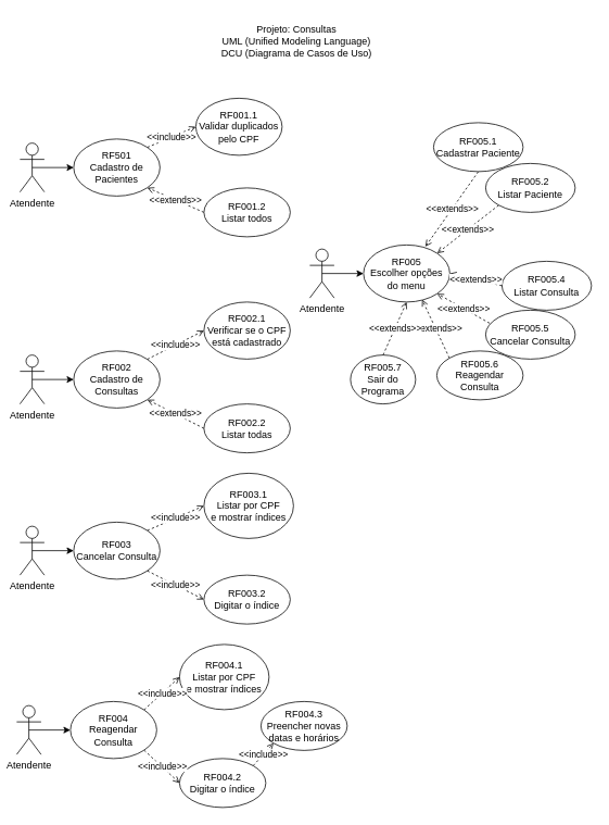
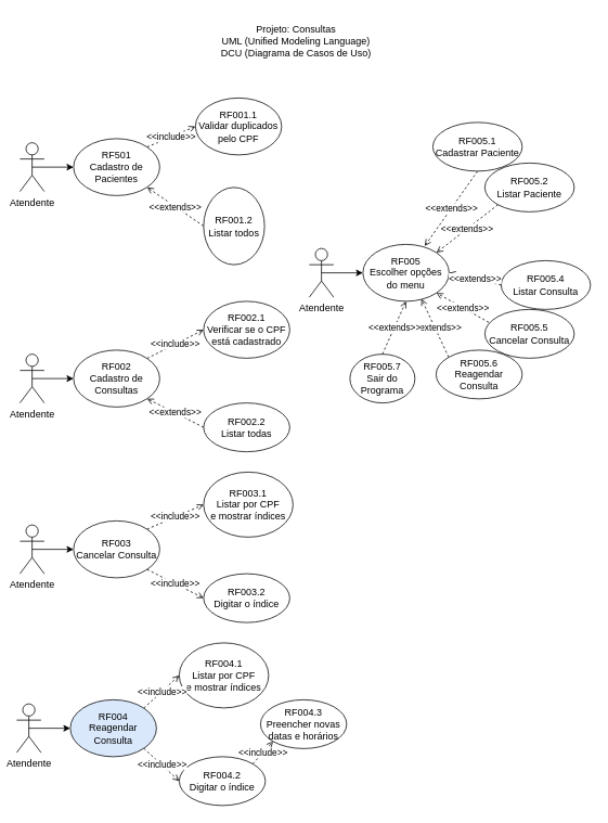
  <mxCell id="0" />
  <mxCell id="1" parent="0" />
  <mxCell id="2" value="&lt;div&gt;Projeto: Consultas&lt;/div&gt;UML (Unified Modeling Language)&lt;div&gt;DCU (Diagrama de Casos de Uso)&lt;/div&gt;" style="text;html=1;align=center;verticalAlign=middle;whiteSpace=wrap;rounded=0;" vertex="1" parent="1"><mxGeometry x="254" y="20" width="220" height="60" as="geometry" /></mxCell>
  <mxCell id="3" style="rounded=0;orthogonalLoop=1;jettySize=auto;html=1;exitX=0.5;exitY=0.5;exitDx=0;exitDy=0;exitPerimeter=0;entryX=0;entryY=0.5;entryDx=0;entryDy=0;" edge="1" parent="1" source="4" target="5"><mxGeometry relative="1" as="geometry" /></mxCell>
  <mxCell id="4" value="Atendente" style="shape=umlActor;verticalLabelPosition=bottom;verticalAlign=top;html=1;" vertex="1" parent="1"><mxGeometry x="24" y="175" width="30" height="60" as="geometry" /></mxCell>
  <mxCell id="5" value="RF501&lt;div&gt;Cadastro de Pacientes&lt;/div&gt;" style="ellipse;whiteSpace=wrap;html=1;" vertex="1" parent="1"><mxGeometry x="90" y="170" width="106" height="70" as="geometry" /></mxCell>
  <mxCell id="6" value="&lt;div&gt;RF001.1&lt;/div&gt;Validar duplicados pelo CPF" style="ellipse;whiteSpace=wrap;html=1;" vertex="1" parent="1"><mxGeometry x="240" y="120" width="106" height="70" as="geometry" /></mxCell>
  <mxCell id="7" value="&amp;lt;&amp;lt;extends&amp;gt;&amp;gt;" style="rounded=0;orthogonalLoop=1;jettySize=auto;html=1;exitX=0;exitY=0.5;exitDx=0;exitDy=0;entryX=1;entryY=1;entryDx=0;entryDy=0;dashed=1;endArrow=open;endFill=0;" edge="1" parent="1" source="8" target="5"><mxGeometry relative="1" as="geometry" /></mxCell>
- <mxCell id="8" value="RF001.2&lt;div&gt;Listar todos&lt;/div&gt;" style="ellipse;whiteSpace=wrap;html=1;" vertex="1" parent="1"><mxGeometry x="250" y="230" width="106" height="60" as="geometry" /></mxCell>
+ <mxCell id="8" value="RF001.2&lt;div&gt;Listar todos&lt;/div&gt;" style="ellipse;whiteSpace=wrap;html=1;" vertex="1" parent="1"><mxGeometry x="250" y="230" width="75" height="95" as="geometry" /></mxCell>
  <mxCell id="9" value="&amp;lt;&amp;lt;include&amp;gt;&amp;gt;" style="rounded=0;orthogonalLoop=1;jettySize=auto;html=1;exitX=1;exitY=0;exitDx=0;exitDy=0;entryX=0;entryY=0.5;entryDx=0;entryDy=0;dashed=1;endArrow=open;endFill=0;" edge="1" parent="1" source="5" target="6"><mxGeometry relative="1" as="geometry"><mxPoint x="260" y="290" as="sourcePoint" /><mxPoint x="190" y="240" as="targetPoint" /></mxGeometry></mxCell>
  <mxCell id="10" style="rounded=0;orthogonalLoop=1;jettySize=auto;html=1;exitX=0.5;exitY=0.5;exitDx=0;exitDy=0;exitPerimeter=0;entryX=0;entryY=0.5;entryDx=0;entryDy=0;" edge="1" source="11" target="12" parent="1"><mxGeometry relative="1" as="geometry" /></mxCell>
  <mxCell id="11" value="Atendente" style="shape=umlActor;verticalLabelPosition=bottom;verticalAlign=top;html=1;" vertex="1" parent="1"><mxGeometry x="24" y="435" width="30" height="60" as="geometry" /></mxCell>
  <mxCell id="12" value="RF002&lt;div&gt;Cadastro de Consultas&lt;/div&gt;" style="ellipse;whiteSpace=wrap;html=1;" vertex="1" parent="1"><mxGeometry x="90" y="430" width="106" height="70" as="geometry" /></mxCell>
  <mxCell id="13" value="&lt;div&gt;RF002.1&lt;/div&gt;Verificar se o CPF&lt;div&gt;está cadastrado&lt;/div&gt;" style="ellipse;whiteSpace=wrap;html=1;" vertex="1" parent="1"><mxGeometry x="250" y="370" width="106" height="70" as="geometry" /></mxCell>
  <mxCell id="14" value="&amp;lt;&amp;lt;extends&amp;gt;&amp;gt;" style="rounded=0;orthogonalLoop=1;jettySize=auto;html=1;exitX=0;exitY=0.5;exitDx=0;exitDy=0;entryX=1;entryY=1;entryDx=0;entryDy=0;dashed=1;endArrow=open;endFill=0;" edge="1" source="15" target="12" parent="1"><mxGeometry relative="1" as="geometry" /></mxCell>
  <mxCell id="15" value="RF002.2&lt;div&gt;Listar todas&lt;/div&gt;" style="ellipse;whiteSpace=wrap;html=1;" vertex="1" parent="1"><mxGeometry x="250" y="495" width="106" height="60" as="geometry" /></mxCell>
  <mxCell id="16" value="&amp;lt;&amp;lt;include&amp;gt;&amp;gt;" style="rounded=0;orthogonalLoop=1;jettySize=auto;html=1;exitX=1;exitY=0;exitDx=0;exitDy=0;entryX=0;entryY=0.5;entryDx=0;entryDy=0;dashed=1;endArrow=open;endFill=0;" edge="1" source="12" target="13" parent="1"><mxGeometry relative="1" as="geometry"><mxPoint x="260" y="550" as="sourcePoint" /><mxPoint x="190" y="500" as="targetPoint" /></mxGeometry></mxCell>
  <mxCell id="17" style="rounded=0;orthogonalLoop=1;jettySize=auto;html=1;exitX=0.5;exitY=0.5;exitDx=0;exitDy=0;exitPerimeter=0;entryX=0;entryY=0.5;entryDx=0;entryDy=0;" edge="1" source="18" target="19" parent="1"><mxGeometry relative="1" as="geometry" /></mxCell>
  <mxCell id="18" value="Atendente" style="shape=umlActor;verticalLabelPosition=bottom;verticalAlign=top;html=1;" vertex="1" parent="1"><mxGeometry x="24" y="645" width="30" height="60" as="geometry" /></mxCell>
  <mxCell id="19" value="RF003&lt;div&gt;Cancelar Consulta&lt;/div&gt;" style="ellipse;whiteSpace=wrap;html=1;" vertex="1" parent="1"><mxGeometry x="90" y="640" width="106" height="70" as="geometry" /></mxCell>
  <mxCell id="20" value="&lt;div&gt;RF003.1&lt;/div&gt;Listar por CPF&lt;div&gt;e mostrar índices&lt;/div&gt;" style="ellipse;whiteSpace=wrap;html=1;" vertex="1" parent="1"><mxGeometry x="250" y="580" width="110" height="80" as="geometry" /></mxCell>
  <mxCell id="21" value="RF003.2&lt;div&gt;Digitar o índice&lt;/div&gt;" style="ellipse;whiteSpace=wrap;html=1;" vertex="1" parent="1"><mxGeometry x="250" y="705" width="106" height="60" as="geometry" /></mxCell>
  <mxCell id="22" value="&amp;lt;&amp;lt;include&amp;gt;&amp;gt;" style="rounded=0;orthogonalLoop=1;jettySize=auto;html=1;exitX=1;exitY=0;exitDx=0;exitDy=0;entryX=0;entryY=0.5;entryDx=0;entryDy=0;dashed=1;endArrow=open;endFill=0;" edge="1" source="19" target="20" parent="1"><mxGeometry relative="1" as="geometry"><mxPoint x="260" y="760" as="sourcePoint" /><mxPoint x="190" y="710" as="targetPoint" /></mxGeometry></mxCell>
  <mxCell id="23" value="&amp;lt;&amp;lt;include&amp;gt;&amp;gt;" style="rounded=0;orthogonalLoop=1;jettySize=auto;html=1;exitX=1;exitY=1;exitDx=0;exitDy=0;entryX=0;entryY=0.5;entryDx=0;entryDy=0;dashed=1;endArrow=open;endFill=0;" edge="1" parent="1" source="19" target="21"><mxGeometry relative="1" as="geometry"><mxPoint x="190" y="660" as="sourcePoint" /><mxPoint x="260" y="630" as="targetPoint" /></mxGeometry></mxCell>
  <mxCell id="24" style="rounded=0;orthogonalLoop=1;jettySize=auto;html=1;exitX=0.5;exitY=0.5;exitDx=0;exitDy=0;exitPerimeter=0;entryX=0;entryY=0.5;entryDx=0;entryDy=0;" edge="1" source="25" target="26" parent="1"><mxGeometry relative="1" as="geometry" /></mxCell>
  <mxCell id="25" value="Atendente" style="shape=umlActor;verticalLabelPosition=bottom;verticalAlign=top;html=1;" vertex="1" parent="1"><mxGeometry x="20" y="865" width="30" height="60" as="geometry" /></mxCell>
- <mxCell id="26" value="RF004&lt;div&gt;Reagendar Consulta&lt;/div&gt;" style="ellipse;whiteSpace=wrap;html=1;" vertex="1" parent="1"><mxGeometry x="86" y="860" width="106" height="70" as="geometry" /></mxCell>
+ <mxCell id="26" value="RF004&lt;div&gt;Reagendar Consulta&lt;/div&gt;" style="ellipse;whiteSpace=wrap;html=1;fillColor=#dae8fc;" vertex="1" parent="1"><mxGeometry x="86" y="860" width="106" height="70" as="geometry" /></mxCell>
  <mxCell id="27" value="&lt;div&gt;RF004.1&lt;/div&gt;Listar por CPF&lt;div&gt;e mostrar índices&lt;/div&gt;" style="ellipse;whiteSpace=wrap;html=1;" vertex="1" parent="1"><mxGeometry x="220" y="790" width="110" height="80" as="geometry" /></mxCell>
  <mxCell id="28" value="RF004.2&lt;div&gt;Digitar o índice&lt;/div&gt;" style="ellipse;whiteSpace=wrap;html=1;" vertex="1" parent="1"><mxGeometry x="220" y="930" width="106" height="60" as="geometry" /></mxCell>
  <mxCell id="29" value="&amp;lt;&amp;lt;include&amp;gt;&amp;gt;" style="rounded=0;orthogonalLoop=1;jettySize=auto;html=1;exitX=1;exitY=0;exitDx=0;exitDy=0;entryX=0;entryY=0.5;entryDx=0;entryDy=0;dashed=1;endArrow=open;endFill=0;" edge="1" source="26" target="27" parent="1"><mxGeometry relative="1" as="geometry"><mxPoint x="256" y="980" as="sourcePoint" /><mxPoint x="186" y="930" as="targetPoint" /></mxGeometry></mxCell>
  <mxCell id="30" value="&amp;lt;&amp;lt;include&amp;gt;&amp;gt;" style="rounded=0;orthogonalLoop=1;jettySize=auto;html=1;exitX=1;exitY=1;exitDx=0;exitDy=0;entryX=0;entryY=0.5;entryDx=0;entryDy=0;dashed=1;endArrow=open;endFill=0;" edge="1" source="26" target="28" parent="1"><mxGeometry relative="1" as="geometry"><mxPoint x="186" y="880" as="sourcePoint" /><mxPoint x="256" y="850" as="targetPoint" /></mxGeometry></mxCell>
  <mxCell id="31" value="RF004.3&lt;div&gt;Preencher novas datas e horários&lt;/div&gt;" style="ellipse;whiteSpace=wrap;html=1;" vertex="1" parent="1"><mxGeometry x="320" y="860" width="106" height="60" as="geometry" /></mxCell>
  <mxCell id="32" value="&amp;lt;&amp;lt;include&amp;gt;&amp;gt;" style="rounded=0;orthogonalLoop=1;jettySize=auto;html=1;exitX=1;exitY=0;exitDx=0;exitDy=0;entryX=0;entryY=1;entryDx=0;entryDy=0;dashed=1;endArrow=open;endFill=0;" edge="1" parent="1" source="28" target="31"><mxGeometry relative="1" as="geometry"><mxPoint x="186" y="930" as="sourcePoint" /><mxPoint x="238" y="980" as="targetPoint" /></mxGeometry></mxCell>
  <mxCell id="33" style="rounded=0;orthogonalLoop=1;jettySize=auto;html=1;exitX=0.5;exitY=0.5;exitDx=0;exitDy=0;exitPerimeter=0;entryX=0;entryY=0.5;entryDx=0;entryDy=0;" edge="1" source="34" target="35" parent="1"><mxGeometry relative="1" as="geometry" /></mxCell>
  <mxCell id="34" value="Atendente" style="shape=umlActor;verticalLabelPosition=bottom;verticalAlign=top;html=1;" vertex="1" parent="1"><mxGeometry x="380" y="305" width="30" height="60" as="geometry" /></mxCell>
  <mxCell id="35" value="RF005&lt;div&gt;Escolher opções do menu&lt;/div&gt;" style="ellipse;whiteSpace=wrap;html=1;" vertex="1" parent="1"><mxGeometry x="446" y="300" width="106" height="70" as="geometry" /></mxCell>
  <mxCell id="36" value="&amp;lt;&amp;lt;extends&amp;gt;&amp;gt;" style="rounded=0;orthogonalLoop=1;jettySize=auto;html=1;exitX=0;exitY=0;exitDx=0;exitDy=0;entryX=0.679;entryY=0.957;entryDx=0;entryDy=0;dashed=1;endArrow=open;endFill=0;entryPerimeter=0;" edge="1" source="37" target="35" parent="1"><mxGeometry relative="1" as="geometry" /></mxCell>
  <mxCell id="37" value="RF005.6&lt;div&gt;Reagendar Consulta&lt;/div&gt;" style="ellipse;whiteSpace=wrap;html=1;" vertex="1" parent="1"><mxGeometry x="536" y="430" width="106" height="60" as="geometry" /></mxCell>
  <mxCell id="38" value="RF005.1&lt;div&gt;Cadastrar Paciente&lt;/div&gt;" style="ellipse;whiteSpace=wrap;html=1;" vertex="1" parent="1"><mxGeometry x="532" y="150" width="110" height="60" as="geometry" /></mxCell>
  <mxCell id="39" value="RF005.2&lt;div&gt;Listar Paciente&lt;/div&gt;" style="ellipse;whiteSpace=wrap;html=1;" vertex="1" parent="1"><mxGeometry x="596" y="200" width="110" height="60" as="geometry" /></mxCell>
  <mxCell id="40" value="RF005.4&lt;div&gt;Listar Consulta&lt;/div&gt;" style="ellipse;whiteSpace=wrap;html=1;" vertex="1" parent="1"><mxGeometry x="616" y="320" width="110" height="60" as="geometry" /></mxCell>
  <mxCell id="41" value="RF005.5&lt;div&gt;Cancelar Consulta&lt;/div&gt;" style="ellipse;whiteSpace=wrap;html=1;" vertex="1" parent="1"><mxGeometry x="596" y="380" width="110" height="60" as="geometry" /></mxCell>
  <mxCell id="42" value="RF005.7&lt;div&gt;Sair do Programa&lt;/div&gt;" style="ellipse;whiteSpace=wrap;html=1;" vertex="1" parent="1"><mxGeometry x="430" y="435" width="80" height="60" as="geometry" /></mxCell>
  <mxCell id="43" value="&amp;lt;&amp;lt;extends&amp;gt;&amp;gt;" style="rounded=0;orthogonalLoop=1;jettySize=auto;html=1;exitX=0.5;exitY=0;exitDx=0;exitDy=0;entryX=0.5;entryY=1;entryDx=0;entryDy=0;dashed=1;endArrow=open;endFill=0;" edge="1" parent="1" source="42" target="35"><mxGeometry relative="1" as="geometry"><mxPoint x="562" y="449" as="sourcePoint" /><mxPoint x="509" y="380" as="targetPoint" /></mxGeometry></mxCell>
  <mxCell id="44" value="&amp;lt;&amp;lt;extends&amp;gt;&amp;gt;" style="rounded=0;orthogonalLoop=1;jettySize=auto;html=1;exitX=0.045;exitY=0.267;exitDx=0;exitDy=0;entryX=1;entryY=1;entryDx=0;entryDy=0;dashed=1;endArrow=open;endFill=0;exitPerimeter=0;" edge="1" parent="1" source="41" target="35"><mxGeometry relative="1" as="geometry"><mxPoint x="562" y="449" as="sourcePoint" /><mxPoint x="528" y="377" as="targetPoint" /></mxGeometry></mxCell>
  <mxCell id="45" value="&amp;lt;&amp;lt;extends&amp;gt;&amp;gt;" style="rounded=0;orthogonalLoop=1;jettySize=auto;html=1;exitX=0;exitY=0.5;exitDx=0;exitDy=0;entryX=1;entryY=0.5;entryDx=0;entryDy=0;dashed=1;endArrow=open;endFill=0;" edge="1" parent="1" source="40" target="35"><mxGeometry relative="1" as="geometry"><mxPoint x="611" y="406" as="sourcePoint" /><mxPoint x="546" y="370" as="targetPoint" /></mxGeometry></mxCell>
  <mxCell id="46" value="&amp;lt;&amp;lt;extends&amp;gt;&amp;gt;" style="rounded=0;orthogonalLoop=1;jettySize=auto;html=1;exitX=0;exitY=1;exitDx=0;exitDy=0;entryX=1;entryY=0;entryDx=0;entryDy=0;dashed=1;endArrow=open;endFill=0;" edge="1" parent="1" source="39" target="35"><mxGeometry relative="1" as="geometry"><mxPoint x="626" y="307" as="sourcePoint" /><mxPoint x="561" y="331" as="targetPoint" /></mxGeometry></mxCell>
  <mxCell id="47" value="&amp;lt;&amp;lt;extends&amp;gt;&amp;gt;" style="rounded=0;orthogonalLoop=1;jettySize=auto;html=1;exitX=0.5;exitY=1;exitDx=0;exitDy=0;entryX=0.717;entryY=0.029;entryDx=0;entryDy=0;dashed=1;endArrow=open;endFill=0;entryPerimeter=0;" edge="1" parent="1" source="38" target="35"><mxGeometry relative="1" as="geometry"><mxPoint x="622" y="261" as="sourcePoint" /><mxPoint x="546" y="320" as="targetPoint" /></mxGeometry></mxCell>
